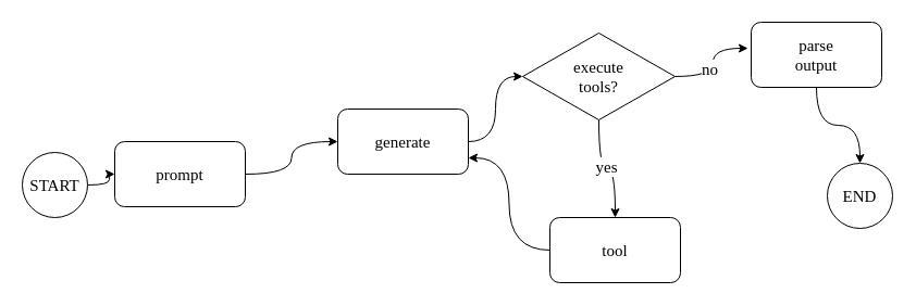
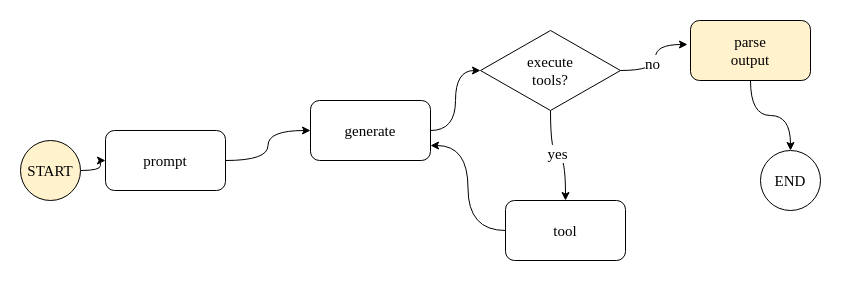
  <mxCell id="0" />
  <mxCell id="1" parent="0" />
  <mxCell id="2" style="edgeStyle=orthogonalEdgeStyle;rounded=0;orthogonalLoop=1;jettySize=auto;html=1;entryX=0;entryY=0.5;entryDx=0;entryDy=0;curved=1;fontFamily=Comic Sans MS;fontSize=15;" parent="1" source="3" target="15" edge="1"><mxGeometry relative="1" as="geometry" /></mxCell>
- <mxCell id="3" value="START" style="ellipse;whiteSpace=wrap;html=1;aspect=fixed;fontFamily=Comic Sans MS;fontSize=15;" parent="1" vertex="1"><mxGeometry x="20" y="140" width="60" height="60" as="geometry" /></mxCell>
+ <mxCell id="3" value="START" style="ellipse;whiteSpace=wrap;html=1;aspect=fixed;fontFamily=Comic Sans MS;fontSize=15;fillColor=#fff2cc;" parent="1" vertex="1"><mxGeometry x="20" y="140" width="60" height="60" as="geometry" /></mxCell>
  <mxCell id="4" style="edgeStyle=orthogonalEdgeStyle;rounded=0;orthogonalLoop=1;jettySize=auto;html=1;entryX=0;entryY=0.5;entryDx=0;entryDy=0;curved=1;fontFamily=Comic Sans MS;fontSize=15;" parent="1" source="5" target="13" edge="1"><mxGeometry relative="1" as="geometry" /></mxCell>
  <mxCell id="5" value="generate" style="rounded=1;whiteSpace=wrap;html=1;fontFamily=Comic Sans MS;fontSize=15;" parent="1" vertex="1"><mxGeometry x="310" y="100" width="120" height="60" as="geometry" /></mxCell>
  <mxCell id="6" style="edgeStyle=orthogonalEdgeStyle;rounded=0;orthogonalLoop=1;jettySize=auto;html=1;entryX=1;entryY=0.75;entryDx=0;entryDy=0;curved=1;fontFamily=Comic Sans MS;fontSize=15;" parent="1" source="7" target="5" edge="1"><mxGeometry relative="1" as="geometry" /></mxCell>
  <mxCell id="7" value="tool" style="rounded=1;whiteSpace=wrap;html=1;fontFamily=Comic Sans MS;fontSize=15;" parent="1" vertex="1"><mxGeometry x="505" y="200" width="120" height="60" as="geometry" /></mxCell>
  <mxCell id="8" value="END" style="ellipse;whiteSpace=wrap;html=1;aspect=fixed;fontFamily=Comic Sans MS;fontSize=15;" parent="1" vertex="1"><mxGeometry x="760" y="150" width="60" height="60" as="geometry" /></mxCell>
  <mxCell id="9" style="edgeStyle=orthogonalEdgeStyle;rounded=0;orthogonalLoop=1;jettySize=auto;html=1;entryX=-0.025;entryY=0.4;entryDx=0;entryDy=0;curved=1;fontFamily=Comic Sans MS;fontSize=15;entryPerimeter=0;" parent="1" source="13" target="17" edge="1"><mxGeometry relative="1" as="geometry" /></mxCell>
  <mxCell id="10" value="no" style="edgeLabel;html=1;align=center;verticalAlign=middle;resizable=0;points=[];fontFamily=Comic Sans MS;fontSize=15;" parent="9" vertex="1" connectable="0"><mxGeometry x="-0.071" y="4" relative="1" as="geometry"><mxPoint as="offset" /></mxGeometry></mxCell>
  <mxCell id="11" style="edgeStyle=orthogonalEdgeStyle;rounded=0;orthogonalLoop=1;jettySize=auto;html=1;curved=1;fontFamily=Comic Sans MS;fontSize=15;" parent="1" source="13" target="7" edge="1"><mxGeometry relative="1" as="geometry" /></mxCell>
  <mxCell id="12" value="yes" style="edgeLabel;html=1;align=center;verticalAlign=middle;resizable=0;points=[];fontFamily=Comic Sans MS;fontSize=15;" parent="11" vertex="1" connectable="0"><mxGeometry x="-0.031" y="3" relative="1" as="geometry"><mxPoint as="offset" /></mxGeometry></mxCell>
  <mxCell id="13" value="execute &lt;br&gt;tools?" style="rhombus;whiteSpace=wrap;html=1;fontFamily=Comic Sans MS;fontSize=15;" parent="1" vertex="1"><mxGeometry x="480" y="30" width="140" height="80" as="geometry" /></mxCell>
  <mxCell id="14" style="edgeStyle=orthogonalEdgeStyle;rounded=0;orthogonalLoop=1;jettySize=auto;html=1;entryX=0;entryY=0.5;entryDx=0;entryDy=0;curved=1;fontFamily=Comic Sans MS;fontSize=15;" parent="1" source="15" target="5" edge="1"><mxGeometry relative="1" as="geometry" /></mxCell>
  <mxCell id="15" value="prompt" style="rounded=1;whiteSpace=wrap;html=1;fontFamily=Comic Sans MS;fontSize=15;" parent="1" vertex="1"><mxGeometry x="105" y="130" width="120" height="60" as="geometry" /></mxCell>
  <mxCell id="16" style="edgeStyle=orthogonalEdgeStyle;rounded=0;orthogonalLoop=1;jettySize=auto;html=1;entryX=0.5;entryY=0;entryDx=0;entryDy=0;curved=1;" edge="1" parent="1" source="17" target="8"><mxGeometry relative="1" as="geometry" /></mxCell>
- <mxCell id="17" value="parse &lt;br&gt;output" style="rounded=1;whiteSpace=wrap;html=1;fontFamily=Comic Sans MS;fontSize=15;" vertex="1" parent="1"><mxGeometry x="690" y="20" width="120" height="60" as="geometry" /></mxCell>
+ <mxCell id="17" value="parse &lt;br&gt;output" style="rounded=1;whiteSpace=wrap;html=1;fontFamily=Comic Sans MS;fontSize=15;fillColor=#fff2cc;" vertex="1" parent="1"><mxGeometry x="690" y="20" width="120" height="60" as="geometry" /></mxCell>
